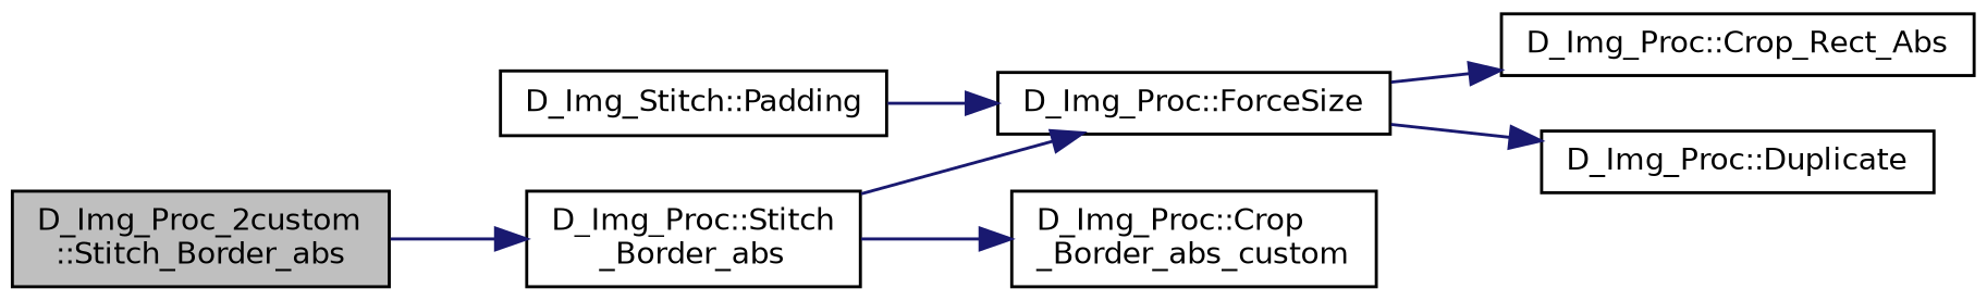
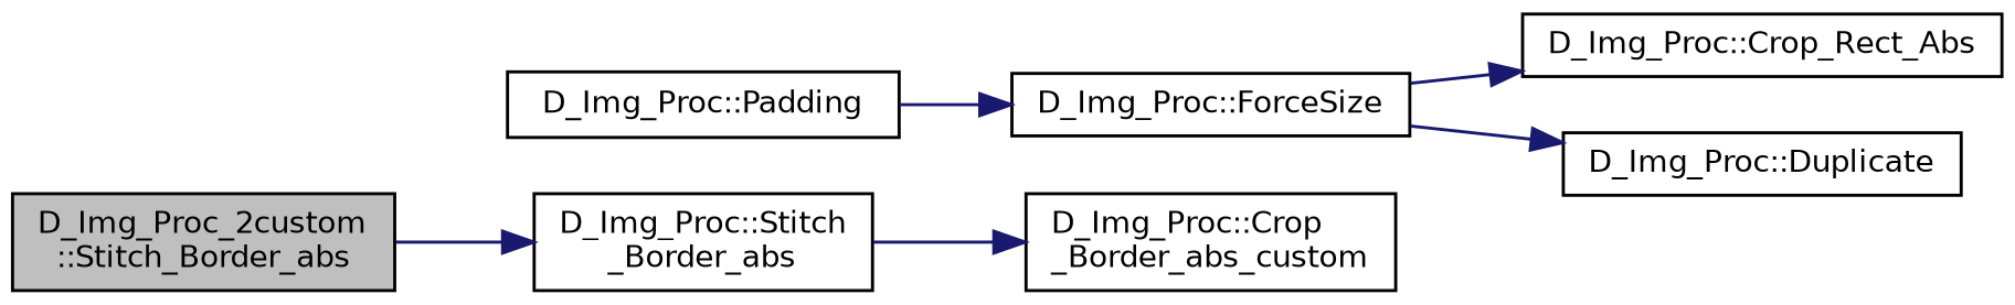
  digraph {
    rankdir=LR
    node [color=black fillcolor=white fontname=Helvetica fontsize=10 shape=record style=filled]
    edge [color=midnightblue fontname=Helvetica fontsize=10 labelfontname=Helvetica labelfontsize=10 style=solid]
    n1 [fillcolor=grey75 fontcolor=black height=0.2 label="D_Img_Proc_2custom\l::Stitch_Border_abs" width=0.4]
    n2 [height=0.2 label="D_Img_Proc::Stitch\l_Border_abs" width=0.4]
    n3 [height=0.2 label="D_Img_Proc::ForceSize" width=0.4]
    n4 [height=0.2 label="D_Img_Proc::Crop\l_Border_abs_custom" width=0.4]
    n5 [height=0.2 label="D_Img_Proc::Crop_Rect_Abs" width=0.4]
    n6 [height=0.2 label="D_Img_Proc::Duplicate" width=0.4]
-   n7 [height=0.2 label="D_Img_Stitch::Padding" width=0.4]
+   n7 [height=0.2 label="D_Img_Proc::Padding" width=0.4]
    n1 -> n2
-   n2 -> n3
    n2 -> n4
    n3 -> n5
    n3 -> n6
    n7 -> n3
  }
